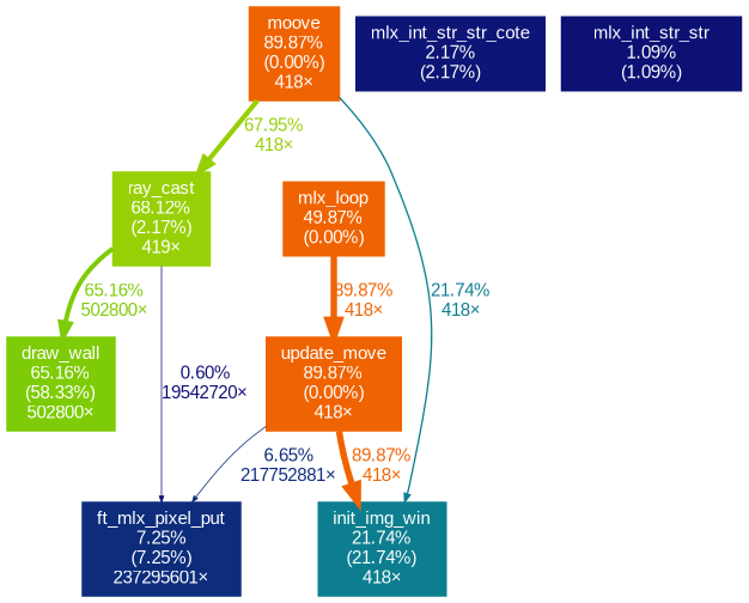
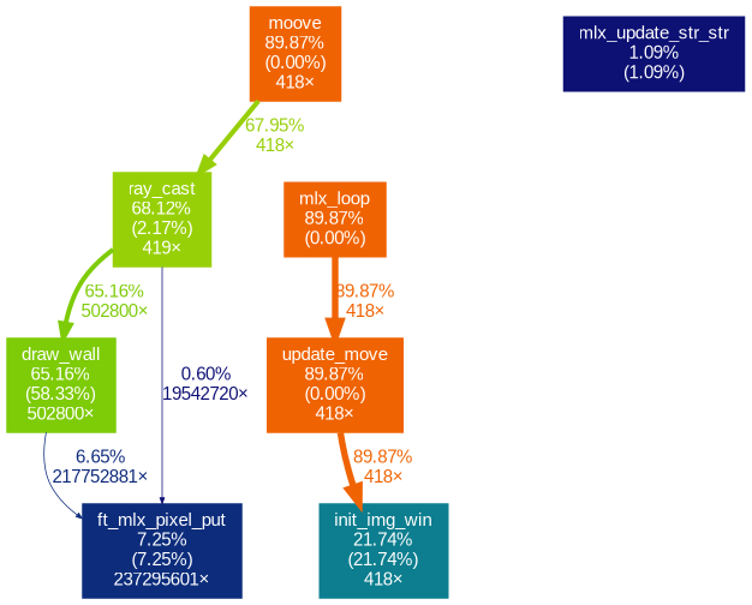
  digraph {
    fontname=Arial
    nodesep=0.125
    ranksep=0.25
    node [color="#f06302" fontcolor="#ffffff" fontname=Arial fontsize=10.00 shape=box style=filled]
    edge [arrowsize=0.35 color="#f06302" fontcolor="#f06302" fontname=Arial fontsize=10.00 labeldistance=0.50 penwidth=0.50]
    n1 [height=0 label="moove\n89.87%\n(0.00%)\n418×" width=0]
    n2 [color="#98d007" height=0 label="ray_cast\n68.12%\n(2.17%)\n419×" width=0]
    n3 [color="#0c7e8f" height=0 label="init_img_win\n21.74%\n(21.74%)\n418×" width=0]
    n4 [color="#7ecb07" height=0 label="draw_wall\n65.16%\n(58.33%)\n502800×" width=0]
    n5 [color="#0d2d7c" height=0 label="ft_mlx_pixel_put\n7.25%\n(7.25%)\n237295601×" width=0]
    n6 [height=0 label="update_move\n89.87%\n(0.00%)\n418×" width=0]
-   n7 [height=0 label="mlx_loop\n49.87%\n(0.00%)" width=0]
-   n8 [color="#0d1676" height=0 label="mlx_int_str_str_cote\n2.17%\n(2.17%)" width=0]
-   n9 [color="#0d1174" height=0 label="mlx_int_str_str\n1.09%\n(1.09%)" width=0]
+   n7 [height=0 label="mlx_loop\n89.87%\n(0.00%)" width=0]
+   n9 [color="#0d1174" height=0 label="mlx_update_str_str\n1.09%\n(1.09%)" width=0]
    n1 -> n2 [arrowsize=0.82 color="#97cf07" fontcolor="#97cf07" label="67.95%\n418×" labeldistance=2.72 penwidth=2.72]
-   n1 -> n3 [arrowsize=0.47 color="#0c7e8f" fontcolor="#0c7e8f" label="21.74%\n418×" labeldistance=0.87 penwidth=0.87]
    n2 -> n4 [arrowsize=0.81 color="#7ecb07" fontcolor="#7ecb07" label="65.16%\n502800×" labeldistance=2.61 penwidth=2.61]
    n2 -> n5 [color="#0d0f74" fontcolor="#0d0f74" label="0.60%\n19542720×"]
-   n6 -> n5 [color="#0d2a7b" fontcolor="#0d2a7b" label="6.65%\n217752881×"]
+   n4 -> n5 [color="#0d2a7b" fontcolor="#0d2a7b" label="6.65%\n217752881×"]
    n6 -> n3 [arrowsize=0.95 label="89.87%\n418×" labeldistance=3.59 penwidth=3.59]
    n7 -> n6 [arrowsize=0.95 label="89.87%\n418×" labeldistance=3.59 penwidth=3.59]
  }
